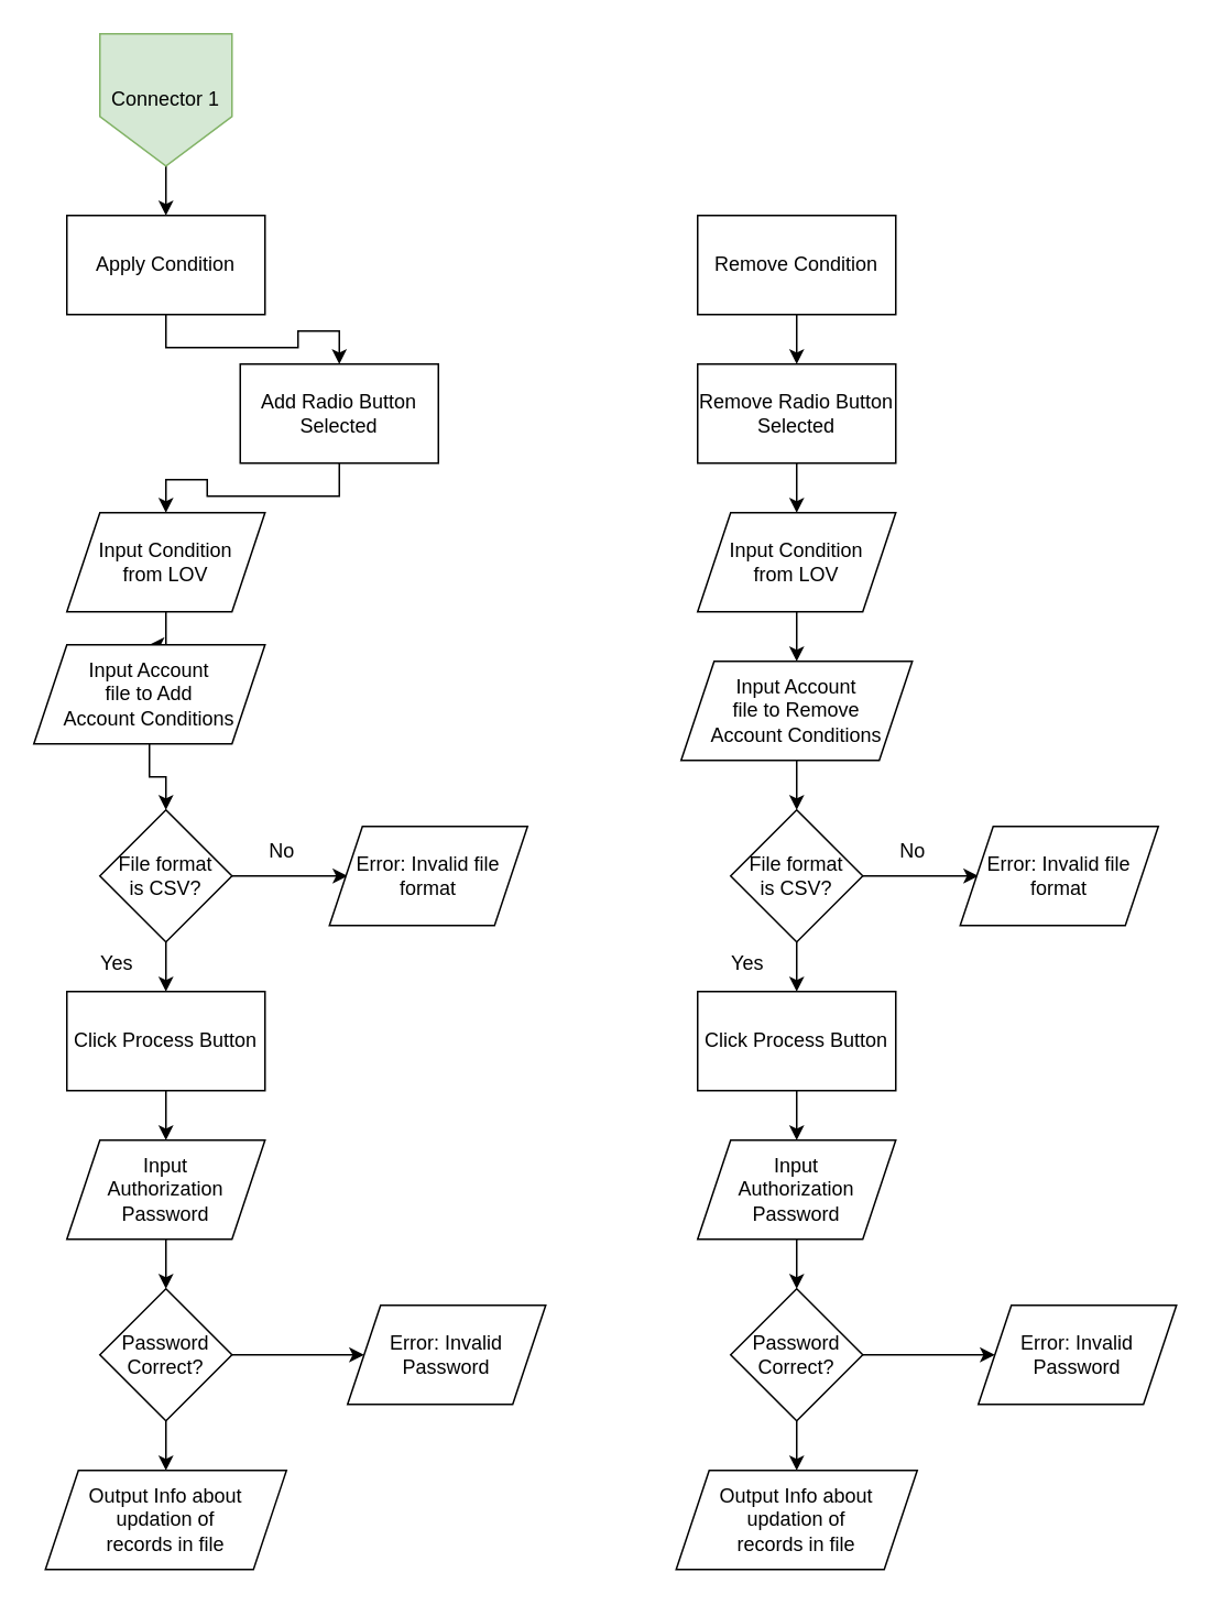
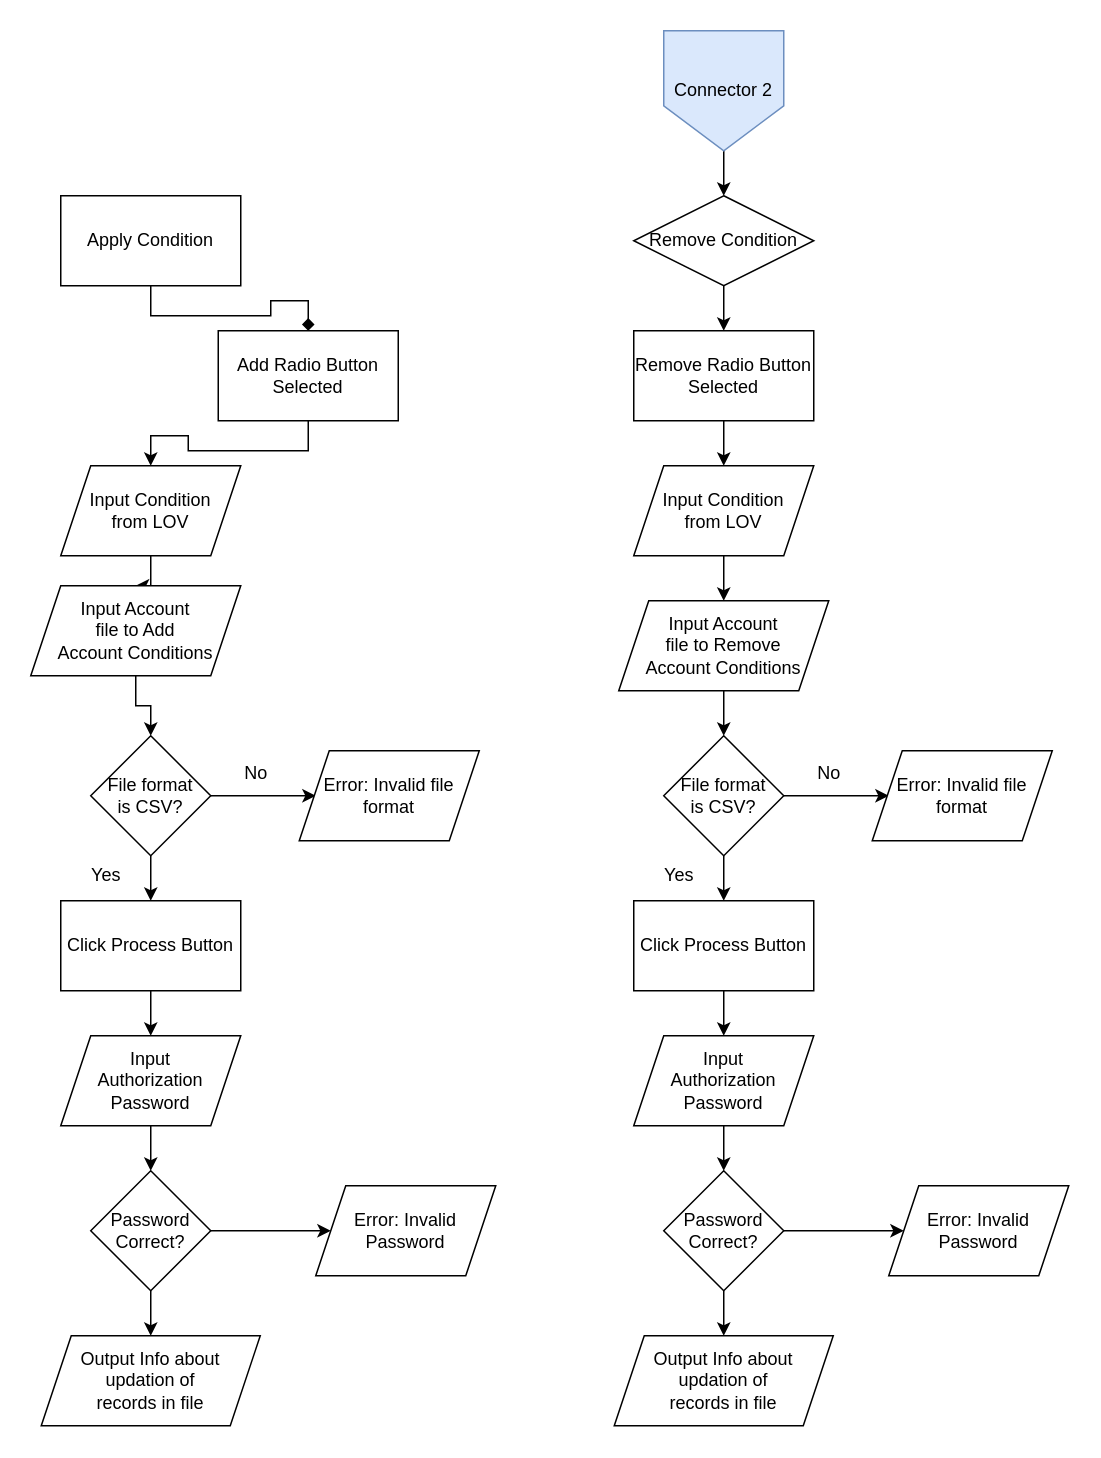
  <mxCell id="0" />
  <mxCell id="1" parent="0" />
  <mxCell id="2" value="" style="edgeStyle=orthogonalEdgeStyle;rounded=0;orthogonalLoop=1;jettySize=auto;html=1;" edge="1" parent="1" source="3" target="8"><mxGeometry relative="1" as="geometry" /></mxCell>
  <mxCell id="3" value="Add Radio Button Selected" style="rounded=0;whiteSpace=wrap;html=1;" vertex="1" parent="1"><mxGeometry x="145" y="220" width="120" height="60" as="geometry" /></mxCell>
  <mxCell id="4" value="" style="edgeStyle=orthogonalEdgeStyle;rounded=0;orthogonalLoop=1;jettySize=auto;html=1;" edge="1" parent="1" source="6"><mxGeometry relative="1" as="geometry"><mxPoint x="210" y="530" as="targetPoint" /></mxGeometry></mxCell>
  <mxCell id="5" value="" style="edgeStyle=orthogonalEdgeStyle;rounded=0;orthogonalLoop=1;jettySize=auto;html=1;" edge="1" parent="1" source="6" target="14"><mxGeometry relative="1" as="geometry" /></mxCell>
  <mxCell id="6" value="&lt;div&gt;File format &lt;br&gt;&lt;/div&gt;&lt;div&gt;is CSV?&lt;/div&gt;" style="rhombus;whiteSpace=wrap;html=1;" vertex="1" parent="1"><mxGeometry x="60" y="490" width="80" height="80" as="geometry" /></mxCell>
  <mxCell id="7" value="" style="edgeStyle=orthogonalEdgeStyle;rounded=0;orthogonalLoop=1;jettySize=auto;html=1;" edge="1" parent="1" source="8" target="10"><mxGeometry relative="1" as="geometry" /></mxCell>
  <mxCell id="8" value="&lt;div&gt;Input Condition &lt;br&gt;&lt;/div&gt;&lt;div&gt;from LOV&lt;/div&gt;" style="shape=parallelogram;perimeter=parallelogramPerimeter;whiteSpace=wrap;html=1;fixedSize=1;" vertex="1" parent="1"><mxGeometry x="40" y="310" width="120" height="60" as="geometry" /></mxCell>
  <mxCell id="9" value="" style="edgeStyle=orthogonalEdgeStyle;rounded=0;orthogonalLoop=1;jettySize=auto;html=1;" edge="1" parent="1" source="10" target="6"><mxGeometry relative="1" as="geometry" /></mxCell>
  <mxCell id="10" value="&lt;div&gt;Input Account &lt;br&gt;&lt;/div&gt;&lt;div&gt;file to Add &lt;br&gt;&lt;/div&gt;&lt;div&gt;Account Conditions&lt;/div&gt;" style="shape=parallelogram;perimeter=parallelogramPerimeter;whiteSpace=wrap;html=1;fixedSize=1;" vertex="1" parent="1"><mxGeometry x="20" y="390" width="140" height="60" as="geometry" /></mxCell>
- <mxCell id="11" value="" style="edgeStyle=orthogonalEdgeStyle;rounded=0;orthogonalLoop=1;jettySize=auto;html=1;" edge="1" parent="1" source="12" target="3"><mxGeometry relative="1" as="geometry" /></mxCell>
+ <mxCell id="11" value="" style="edgeStyle=orthogonalEdgeStyle;rounded=0;orthogonalLoop=1;jettySize=auto;html=1;endArrow=diamond;" edge="1" parent="1" source="12" target="3"><mxGeometry relative="1" as="geometry" /></mxCell>
  <mxCell id="12" value="Apply Condition" style="rounded=0;whiteSpace=wrap;html=1;" vertex="1" parent="1"><mxGeometry x="40" y="130" width="120" height="60" as="geometry" /></mxCell>
  <mxCell id="13" value="" style="edgeStyle=orthogonalEdgeStyle;rounded=0;orthogonalLoop=1;jettySize=auto;html=1;" edge="1" parent="1" source="14" target="24"><mxGeometry relative="1" as="geometry" /></mxCell>
  <mxCell id="14" value="Click Process Button" style="rounded=0;whiteSpace=wrap;html=1;" vertex="1" parent="1"><mxGeometry x="40" y="600" width="120" height="60" as="geometry" /></mxCell>
  <mxCell id="15" value="&lt;div&gt;Output Info about &lt;br&gt;&lt;/div&gt;&lt;div&gt;updation of &lt;br&gt;&lt;/div&gt;&lt;div&gt;records in file&lt;/div&gt;" style="shape=parallelogram;perimeter=parallelogramPerimeter;whiteSpace=wrap;html=1;fixedSize=1;" vertex="1" parent="1"><mxGeometry x="27" y="890" width="146" height="60" as="geometry" /></mxCell>
- <mxCell id="16" value="" style="edgeStyle=orthogonalEdgeStyle;rounded=0;orthogonalLoop=1;jettySize=auto;html=1;" edge="1" parent="1" source="17" target="12"><mxGeometry relative="1" as="geometry" /></mxCell>
- <mxCell id="17" value="Connector 1" style="shape=offPageConnector;whiteSpace=wrap;html=1;fillColor=#d5e8d4;strokeColor=#82b366;" vertex="1" parent="1"><mxGeometry x="60" y="20" width="80" height="80" as="geometry" /></mxCell>
  <mxCell id="18" value="No" style="text;html=1;align=center;verticalAlign=middle;resizable=0;points=[];autosize=1;strokeColor=none;fillColor=none;" vertex="1" parent="1"><mxGeometry x="150" y="500" width="40" height="30" as="geometry" /></mxCell>
  <mxCell id="19" value="Yes" style="text;html=1;align=center;verticalAlign=middle;resizable=0;points=[];autosize=1;strokeColor=none;fillColor=none;" vertex="1" parent="1"><mxGeometry x="50" y="568" width="40" height="30" as="geometry" /></mxCell>
  <mxCell id="20" value="" style="edgeStyle=orthogonalEdgeStyle;rounded=0;orthogonalLoop=1;jettySize=auto;html=1;" edge="1" parent="1" source="22" target="15"><mxGeometry relative="1" as="geometry" /></mxCell>
  <mxCell id="21" value="" style="edgeStyle=orthogonalEdgeStyle;rounded=0;orthogonalLoop=1;jettySize=auto;html=1;" edge="1" parent="1" source="22" target="25"><mxGeometry relative="1" as="geometry" /></mxCell>
  <mxCell id="22" value="Password Correct?" style="rhombus;whiteSpace=wrap;html=1;" vertex="1" parent="1"><mxGeometry x="60" y="780" width="80" height="80" as="geometry" /></mxCell>
  <mxCell id="23" value="" style="edgeStyle=orthogonalEdgeStyle;rounded=0;orthogonalLoop=1;jettySize=auto;html=1;" edge="1" parent="1" source="24" target="22"><mxGeometry relative="1" as="geometry" /></mxCell>
  <mxCell id="24" value="&lt;div&gt;Input &lt;br&gt;&lt;/div&gt;&lt;div&gt;Authorization Password&lt;/div&gt;" style="shape=parallelogram;perimeter=parallelogramPerimeter;whiteSpace=wrap;html=1;fixedSize=1;" vertex="1" parent="1"><mxGeometry x="40" y="690" width="120" height="60" as="geometry" /></mxCell>
  <mxCell id="25" value="Error: Invalid Password" style="shape=parallelogram;perimeter=parallelogramPerimeter;whiteSpace=wrap;html=1;fixedSize=1;" vertex="1" parent="1"><mxGeometry x="210" y="790" width="120" height="60" as="geometry" /></mxCell>
  <mxCell id="26" value="Error: Invalid file format" style="shape=parallelogram;perimeter=parallelogramPerimeter;whiteSpace=wrap;html=1;fixedSize=1;" vertex="1" parent="1"><mxGeometry x="199" y="500" width="120" height="60" as="geometry" /></mxCell>
  <mxCell id="27" value="" style="edgeStyle=orthogonalEdgeStyle;rounded=0;orthogonalLoop=1;jettySize=auto;html=1;" edge="1" parent="1" source="28" target="33"><mxGeometry relative="1" as="geometry" /></mxCell>
  <mxCell id="28" value="Remove Radio Button Selected" style="rounded=0;whiteSpace=wrap;html=1;" vertex="1" parent="1"><mxGeometry x="422" y="220" width="120" height="60" as="geometry" /></mxCell>
  <mxCell id="29" value="" style="edgeStyle=orthogonalEdgeStyle;rounded=0;orthogonalLoop=1;jettySize=auto;html=1;" edge="1" parent="1" source="31"><mxGeometry relative="1" as="geometry"><mxPoint x="592" y="530" as="targetPoint" /></mxGeometry></mxCell>
  <mxCell id="30" value="" style="edgeStyle=orthogonalEdgeStyle;rounded=0;orthogonalLoop=1;jettySize=auto;html=1;" edge="1" parent="1" source="31" target="39"><mxGeometry relative="1" as="geometry" /></mxCell>
  <mxCell id="31" value="&lt;div&gt;File format &lt;br&gt;&lt;/div&gt;&lt;div&gt;is CSV?&lt;/div&gt;" style="rhombus;whiteSpace=wrap;html=1;" vertex="1" parent="1"><mxGeometry x="442" y="490" width="80" height="80" as="geometry" /></mxCell>
  <mxCell id="32" value="" style="edgeStyle=orthogonalEdgeStyle;rounded=0;orthogonalLoop=1;jettySize=auto;html=1;" edge="1" parent="1" source="33" target="35"><mxGeometry relative="1" as="geometry" /></mxCell>
  <mxCell id="33" value="&lt;div&gt;Input Condition &lt;br&gt;&lt;/div&gt;&lt;div&gt;from LOV&lt;/div&gt;" style="shape=parallelogram;perimeter=parallelogramPerimeter;whiteSpace=wrap;html=1;fixedSize=1;" vertex="1" parent="1"><mxGeometry x="422" y="310" width="120" height="60" as="geometry" /></mxCell>
  <mxCell id="34" value="" style="edgeStyle=orthogonalEdgeStyle;rounded=0;orthogonalLoop=1;jettySize=auto;html=1;" edge="1" parent="1" source="35" target="31"><mxGeometry relative="1" as="geometry" /></mxCell>
  <mxCell id="35" value="&lt;div&gt;Input Account &lt;br&gt;&lt;/div&gt;&lt;div&gt;file to Remove &lt;br&gt;&lt;/div&gt;&lt;div&gt;Account Conditions&lt;/div&gt;" style="shape=parallelogram;perimeter=parallelogramPerimeter;whiteSpace=wrap;html=1;fixedSize=1;" vertex="1" parent="1"><mxGeometry x="412" y="400" width="140" height="60" as="geometry" /></mxCell>
  <mxCell id="36" value="" style="edgeStyle=orthogonalEdgeStyle;rounded=0;orthogonalLoop=1;jettySize=auto;html=1;" edge="1" parent="1" source="37" target="28"><mxGeometry relative="1" as="geometry" /></mxCell>
- <mxCell id="37" value="Remove Condition" style="rounded=0;whiteSpace=wrap;html=1;" vertex="1" parent="1"><mxGeometry x="422" y="130" width="120" height="60" as="geometry" /></mxCell>
+ <mxCell id="37" value="Remove Condition" style="rhombus;whiteSpace=wrap;html=1;" vertex="1" parent="1"><mxGeometry x="422" y="130" width="120" height="60" as="geometry" /></mxCell>
  <mxCell id="38" value="" style="edgeStyle=orthogonalEdgeStyle;rounded=0;orthogonalLoop=1;jettySize=auto;html=1;" edge="1" parent="1" source="39" target="49"><mxGeometry relative="1" as="geometry" /></mxCell>
  <mxCell id="39" value="Click Process Button" style="rounded=0;whiteSpace=wrap;html=1;" vertex="1" parent="1"><mxGeometry x="422" y="600" width="120" height="60" as="geometry" /></mxCell>
  <mxCell id="40" value="&lt;div&gt;Output Info about &lt;br&gt;&lt;/div&gt;&lt;div&gt;updation of &lt;br&gt;&lt;/div&gt;&lt;div&gt;records in file&lt;/div&gt;" style="shape=parallelogram;perimeter=parallelogramPerimeter;whiteSpace=wrap;html=1;fixedSize=1;" vertex="1" parent="1"><mxGeometry x="409" y="890" width="146" height="60" as="geometry" /></mxCell>
+ <mxCell id="41" value="" style="edgeStyle=orthogonalEdgeStyle;rounded=0;orthogonalLoop=1;jettySize=auto;html=1;" edge="1" parent="1" source="42" target="37"><mxGeometry relative="1" as="geometry" /></mxCell>
+ <mxCell id="42" value="Connector 2" style="shape=offPageConnector;whiteSpace=wrap;html=1;fillColor=#dae8fc;strokeColor=#6c8ebf;" vertex="1" parent="1"><mxGeometry x="442" y="20" width="80" height="80" as="geometry" /></mxCell>
  <mxCell id="43" value="No" style="text;html=1;align=center;verticalAlign=middle;resizable=0;points=[];autosize=1;strokeColor=none;fillColor=none;" vertex="1" parent="1"><mxGeometry x="532" y="500" width="40" height="30" as="geometry" /></mxCell>
  <mxCell id="44" value="Yes" style="text;html=1;align=center;verticalAlign=middle;resizable=0;points=[];autosize=1;strokeColor=none;fillColor=none;" vertex="1" parent="1"><mxGeometry x="432" y="568" width="40" height="30" as="geometry" /></mxCell>
  <mxCell id="45" value="" style="edgeStyle=orthogonalEdgeStyle;rounded=0;orthogonalLoop=1;jettySize=auto;html=1;" edge="1" parent="1" source="47" target="40"><mxGeometry relative="1" as="geometry" /></mxCell>
  <mxCell id="46" value="" style="edgeStyle=orthogonalEdgeStyle;rounded=0;orthogonalLoop=1;jettySize=auto;html=1;" edge="1" parent="1" source="47" target="50"><mxGeometry relative="1" as="geometry" /></mxCell>
  <mxCell id="47" value="Password Correct?" style="rhombus;whiteSpace=wrap;html=1;" vertex="1" parent="1"><mxGeometry x="442" y="780" width="80" height="80" as="geometry" /></mxCell>
  <mxCell id="48" value="" style="edgeStyle=orthogonalEdgeStyle;rounded=0;orthogonalLoop=1;jettySize=auto;html=1;" edge="1" parent="1" source="49" target="47"><mxGeometry relative="1" as="geometry" /></mxCell>
  <mxCell id="49" value="&lt;div&gt;Input &lt;br&gt;&lt;/div&gt;&lt;div&gt;Authorization Password&lt;/div&gt;" style="shape=parallelogram;perimeter=parallelogramPerimeter;whiteSpace=wrap;html=1;fixedSize=1;" vertex="1" parent="1"><mxGeometry x="422" y="690" width="120" height="60" as="geometry" /></mxCell>
  <mxCell id="50" value="Error: Invalid Password" style="shape=parallelogram;perimeter=parallelogramPerimeter;whiteSpace=wrap;html=1;fixedSize=1;" vertex="1" parent="1"><mxGeometry x="592" y="790" width="120" height="60" as="geometry" /></mxCell>
  <mxCell id="51" value="Error: Invalid file format" style="shape=parallelogram;perimeter=parallelogramPerimeter;whiteSpace=wrap;html=1;fixedSize=1;" vertex="1" parent="1"><mxGeometry x="581" y="500" width="120" height="60" as="geometry" /></mxCell>
